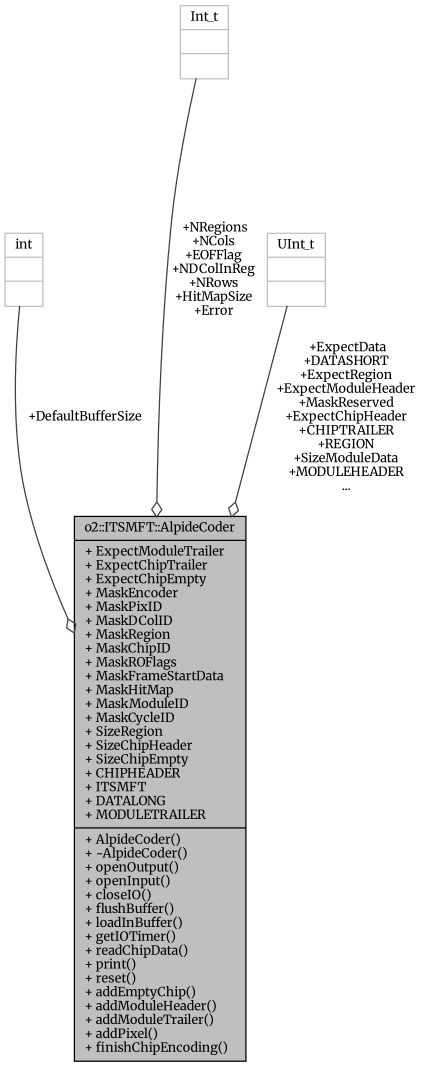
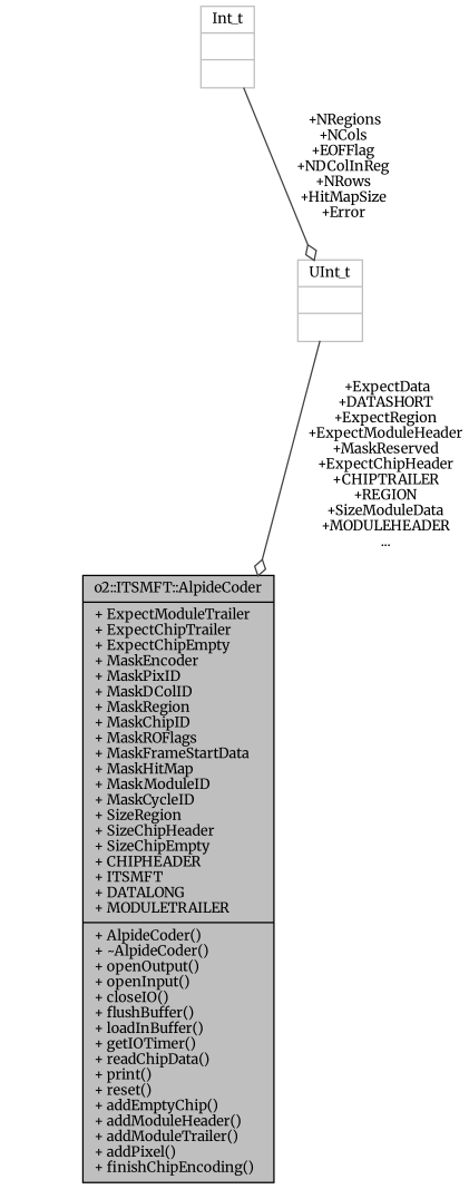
  digraph {
    fontname=Merriweather
    node [color=grey75 fontname=Merriweather fontsize=10 shape=record]
    edge [arrowhead=odiamond color=grey25 fontname=Merriweather fontsize=10 labelfontname=Helvetica labelfontsize=10 style=solid]
    n1 [color=black fillcolor=grey75 fontcolor=black height=0.2 label="{o2::ITSMFT::AlpideCoder\n|+ ExpectModuleTrailer\l+ ExpectChipTrailer\l+ ExpectChipEmpty\l+ MaskEncoder\l+ MaskPixID\l+ MaskDColID\l+ MaskRegion\l+ MaskChipID\l+ MaskROFlags\l+ MaskFrameStartData\l+ MaskHitMap\l+ MaskModuleID\l+ MaskCycleID\l+ SizeRegion\l+ SizeChipHeader\l+ SizeChipEmpty\l+ CHIPHEADER\l+ ITSMFT\l+ DATALONG\l+ MODULETRAILER\l|+ AlpideCoder()\l+ ~AlpideCoder()\l+ openOutput()\l+ openInput()\l+ closeIO()\l+ flushBuffer()\l+ loadInBuffer()\l+ getIOTimer()\l+ readChipData()\l+ print()\l+ reset()\l+ addEmptyChip()\l+ addModuleHeader()\l+ addModuleTrailer()\l+ addPixel()\l+ finishChipEncoding()\l}" style=filled width=0.4]
-   n2 [height=0.2 label="{int\n||}" width=0.4]
    n3 [height=0.2 label="{Int_t\n||}" width=0.4]
    n4 [height=0.2 label="{UInt_t\n||}" width=0.4]
-   n2 -> n1 [label=" +DefaultBufferSize"]
-   n3 -> n1 [label=" +NRegions\n+NCols\n+EOFFlag\n+NDColInReg\n+NRows\n+HitMapSize\n+Error"]
+   n3 -> n4 [label=" +NRegions\n+NCols\n+EOFFlag\n+NDColInReg\n+NRows\n+HitMapSize\n+Error"]
    n4 -> n1 [label=" +ExpectData\n+DATASHORT\n+ExpectRegion\n+ExpectModuleHeader\n+MaskReserved\n+ExpectChipHeader\n+CHIPTRAILER\n+REGION\n+SizeModuleData\n+MODULEHEADER\n..."]
  }
